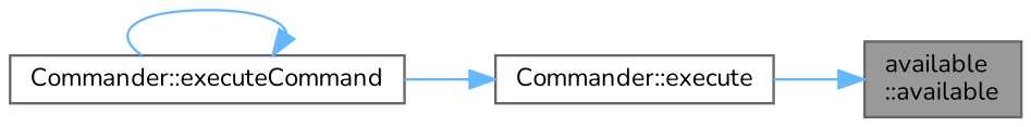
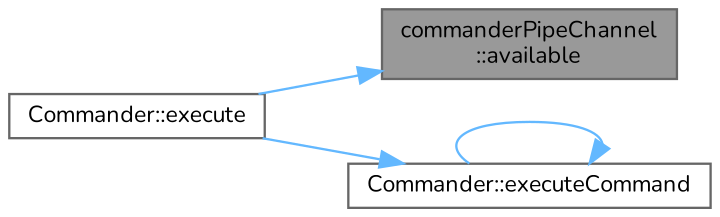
  digraph {
    fontname=Nunito
    rankdir=RL
    node [color=grey40 fillcolor=white fontname=Nunito fontsize=10 shape=box style=filled]
    edge [color=steelblue1 dir=back fontname=Nunito fontsize=10 labelfontname=Helvetica labelfontsize=10 style=solid]
-   n1 [color=gray40 fillcolor=grey60 fontcolor=black height=0.2 label="available\l::available" width=0.4]
+   n1 [color=gray40 fillcolor=grey60 fontcolor=black height=0.2 label="commanderPipeChannel\l::available" width=0.4]
    n2 [height=0.2 label="Commander::execute" width=0.4]
    n3 [height=0.2 label="Commander::executeCommand" width=0.4]
    n1 -> n2
-   n2 -> n3
+   n3 -> n2
    n3 -> n3
  }
